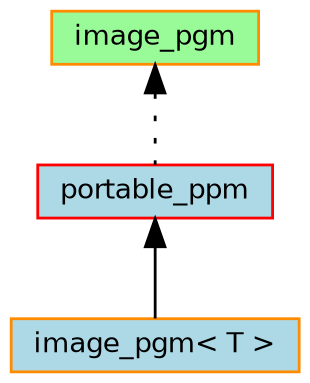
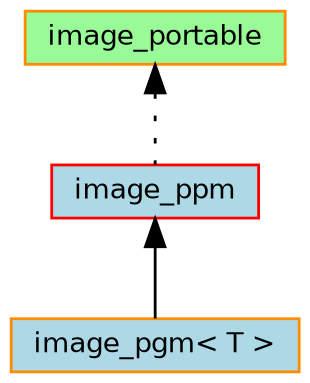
  digraph {
    rankdir=TB
    node [color=darkorange fillcolor=lightblue fontname=Helvetica fontsize=10 shape=box style=filled]
    edge [color=black dir=back fontname=Helvetica fontsize=10 labelfontname=Helvetica labelfontsize=10]
-   n1 [fillcolor=palegreen height=0.2 label=image_pgm width=0.4]
-   n2 [color=red height=0.2 label=portable_ppm width=0.4]
+   n1 [fillcolor=palegreen height=0.2 label=image_portable width=0.4]
+   n2 [color=red height=0.2 label=image_ppm width=0.4]
    n3 [height=0.2 label="image_pgm\< T \>" width=0.4]
    n1 -> n2 [style=dotted]
    n2 -> n3 [style=solid]
  }
